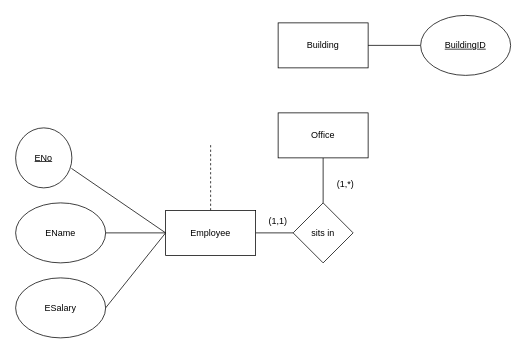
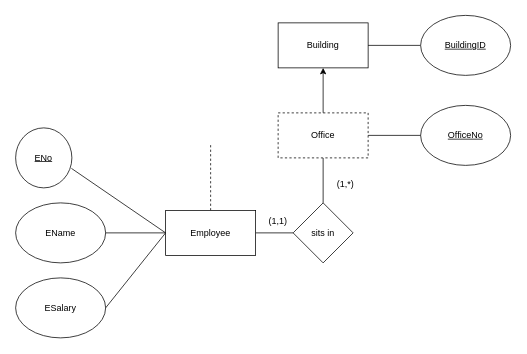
  <mxCell id="0" />
  <mxCell id="1" parent="0" />
  <mxCell id="2" value="&lt;u&gt;ENo&lt;/u&gt;" style="ellipse;whiteSpace=wrap;html=1;" vertex="1" parent="1"><mxGeometry x="20" y="170" width="75" height="80" as="geometry" /></mxCell>
  <mxCell id="3" value="" style="edgeStyle=orthogonalEdgeStyle;rounded=0;orthogonalLoop=1;jettySize=auto;html=1;strokeColor=default;endArrow=none;endFill=0;" edge="1" parent="1" source="7" target="8"><mxGeometry relative="1" as="geometry" /></mxCell>
  <mxCell id="4" style="rounded=0;orthogonalLoop=1;jettySize=auto;html=1;exitX=0;exitY=0.5;exitDx=0;exitDy=0;entryX=1;entryY=0.5;entryDx=0;entryDy=0;endArrow=none;endFill=0;" edge="1" parent="1" source="7" target="9"><mxGeometry relative="1" as="geometry" /></mxCell>
  <mxCell id="5" style="edgeStyle=orthogonalEdgeStyle;rounded=0;orthogonalLoop=1;jettySize=auto;html=1;exitX=0.5;exitY=0;exitDx=0;exitDy=0;dashed=1;endArrow=none;endFill=0;" edge="1" parent="1" source="7"><mxGeometry relative="1" as="geometry"><mxPoint x="280" y="190" as="targetPoint" /></mxGeometry></mxCell>
  <mxCell id="6" style="edgeStyle=orthogonalEdgeStyle;rounded=0;orthogonalLoop=1;jettySize=auto;html=1;exitX=1;exitY=0.5;exitDx=0;exitDy=0;endArrow=none;endFill=0;" edge="1" parent="1" source="7" target="12"><mxGeometry relative="1" as="geometry"><mxPoint x="420" y="310" as="targetPoint" /></mxGeometry></mxCell>
  <mxCell id="7" value="&lt;div&gt;Employee&lt;/div&gt;" style="rounded=0;whiteSpace=wrap;html=1;" vertex="1" parent="1"><mxGeometry x="220" y="280" width="120" height="60" as="geometry" /></mxCell>
  <mxCell id="8" value="EName" style="ellipse;whiteSpace=wrap;html=1;" vertex="1" parent="1"><mxGeometry x="20" y="270" width="120" height="80" as="geometry" /></mxCell>
  <mxCell id="9" value="ESalary" style="ellipse;whiteSpace=wrap;html=1;" vertex="1" parent="1"><mxGeometry x="20" y="370" width="120" height="80" as="geometry" /></mxCell>
  <mxCell id="10" style="rounded=0;orthogonalLoop=1;jettySize=auto;html=1;entryX=0.992;entryY=0.675;entryDx=0;entryDy=0;entryPerimeter=0;endArrow=none;endFill=0;" edge="1" parent="1" target="2"><mxGeometry relative="1" as="geometry"><mxPoint x="220" y="310" as="sourcePoint" /></mxGeometry></mxCell>
  <mxCell id="11" style="edgeStyle=orthogonalEdgeStyle;rounded=0;orthogonalLoop=1;jettySize=auto;html=1;exitX=0.5;exitY=0;exitDx=0;exitDy=0;entryX=0.5;entryY=1;entryDx=0;entryDy=0;endArrow=none;endFill=0;" edge="1" parent="1" source="12" target="15"><mxGeometry relative="1" as="geometry" /></mxCell>
  <mxCell id="12" value="sits in" style="rhombus;whiteSpace=wrap;html=1;" vertex="1" parent="1"><mxGeometry x="390" y="270" width="80" height="80" as="geometry" /></mxCell>
  <mxCell id="13" value="(1,1)" style="text;html=1;strokeColor=none;fillColor=none;align=center;verticalAlign=middle;whiteSpace=wrap;rounded=0;" vertex="1" parent="1"><mxGeometry x="340" y="280" width="60" height="30" as="geometry" /></mxCell>
- <mxCell id="15" value="Office" style="rounded=0;whiteSpace=wrap;html=1;" vertex="1" parent="1"><mxGeometry x="370" y="150" width="120" height="60" as="geometry" /></mxCell>
+ <mxCell id="14" style="edgeStyle=orthogonalEdgeStyle;rounded=0;orthogonalLoop=1;jettySize=auto;html=1;exitX=0.5;exitY=0;exitDx=0;exitDy=0;entryX=0.5;entryY=1;entryDx=0;entryDy=0;" edge="1" parent="1" source="15" target="16"><mxGeometry relative="1" as="geometry" /></mxCell>
+ <mxCell id="15" value="Office" style="rounded=0;whiteSpace=wrap;html=1;dashed=1;" vertex="1" parent="1"><mxGeometry x="370" y="150" width="120" height="60" as="geometry" /></mxCell>
  <mxCell id="16" value="Building" style="rounded=0;whiteSpace=wrap;html=1;" vertex="1" parent="1"><mxGeometry x="370" y="30" width="120" height="60" as="geometry" /></mxCell>
  <mxCell id="17" value="(1,*)" style="text;html=1;strokeColor=none;fillColor=none;align=center;verticalAlign=middle;whiteSpace=wrap;rounded=0;" vertex="1" parent="1"><mxGeometry x="430" y="230" width="60" height="30" as="geometry" /></mxCell>
  <mxCell id="18" style="edgeStyle=orthogonalEdgeStyle;rounded=0;orthogonalLoop=1;jettySize=auto;html=1;exitX=0;exitY=0.5;exitDx=0;exitDy=0;entryX=1;entryY=0.5;entryDx=0;entryDy=0;endArrow=none;endFill=0;" edge="1" parent="1" source="19" target="16"><mxGeometry relative="1" as="geometry" /></mxCell>
  <mxCell id="19" value="&lt;u&gt;BuildingID&lt;/u&gt;" style="ellipse;whiteSpace=wrap;html=1;" vertex="1" parent="1"><mxGeometry x="560" y="20" width="120" height="80" as="geometry" /></mxCell>
+ <mxCell id="20" value="&lt;u&gt;OfficeNo&lt;/u&gt;" style="ellipse;whiteSpace=wrap;html=1;" vertex="1" parent="1"><mxGeometry x="560" y="140" width="120" height="80" as="geometry" /></mxCell>
+ <mxCell id="21" style="edgeStyle=orthogonalEdgeStyle;rounded=0;orthogonalLoop=1;jettySize=auto;html=1;exitX=0;exitY=0.5;exitDx=0;exitDy=0;entryX=1;entryY=0.5;entryDx=0;entryDy=0;endArrow=none;endFill=0;" edge="1" parent="1" source="20" target="15"><mxGeometry relative="1" as="geometry"><mxPoint x="570" y="70" as="sourcePoint" /><mxPoint x="500" y="70" as="targetPoint" /></mxGeometry></mxCell>
